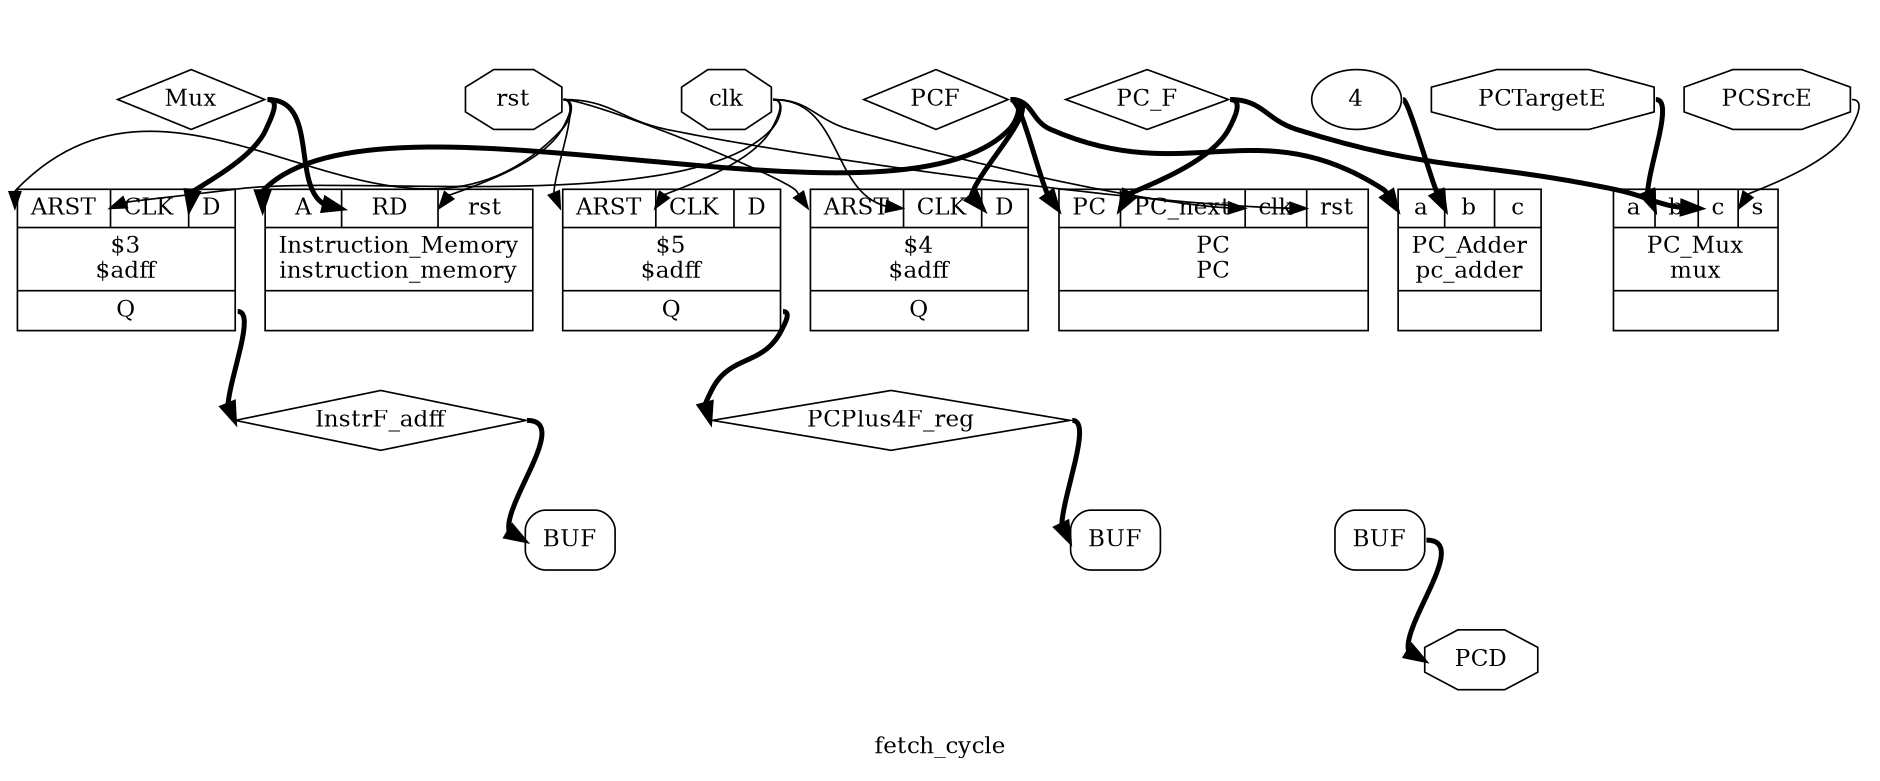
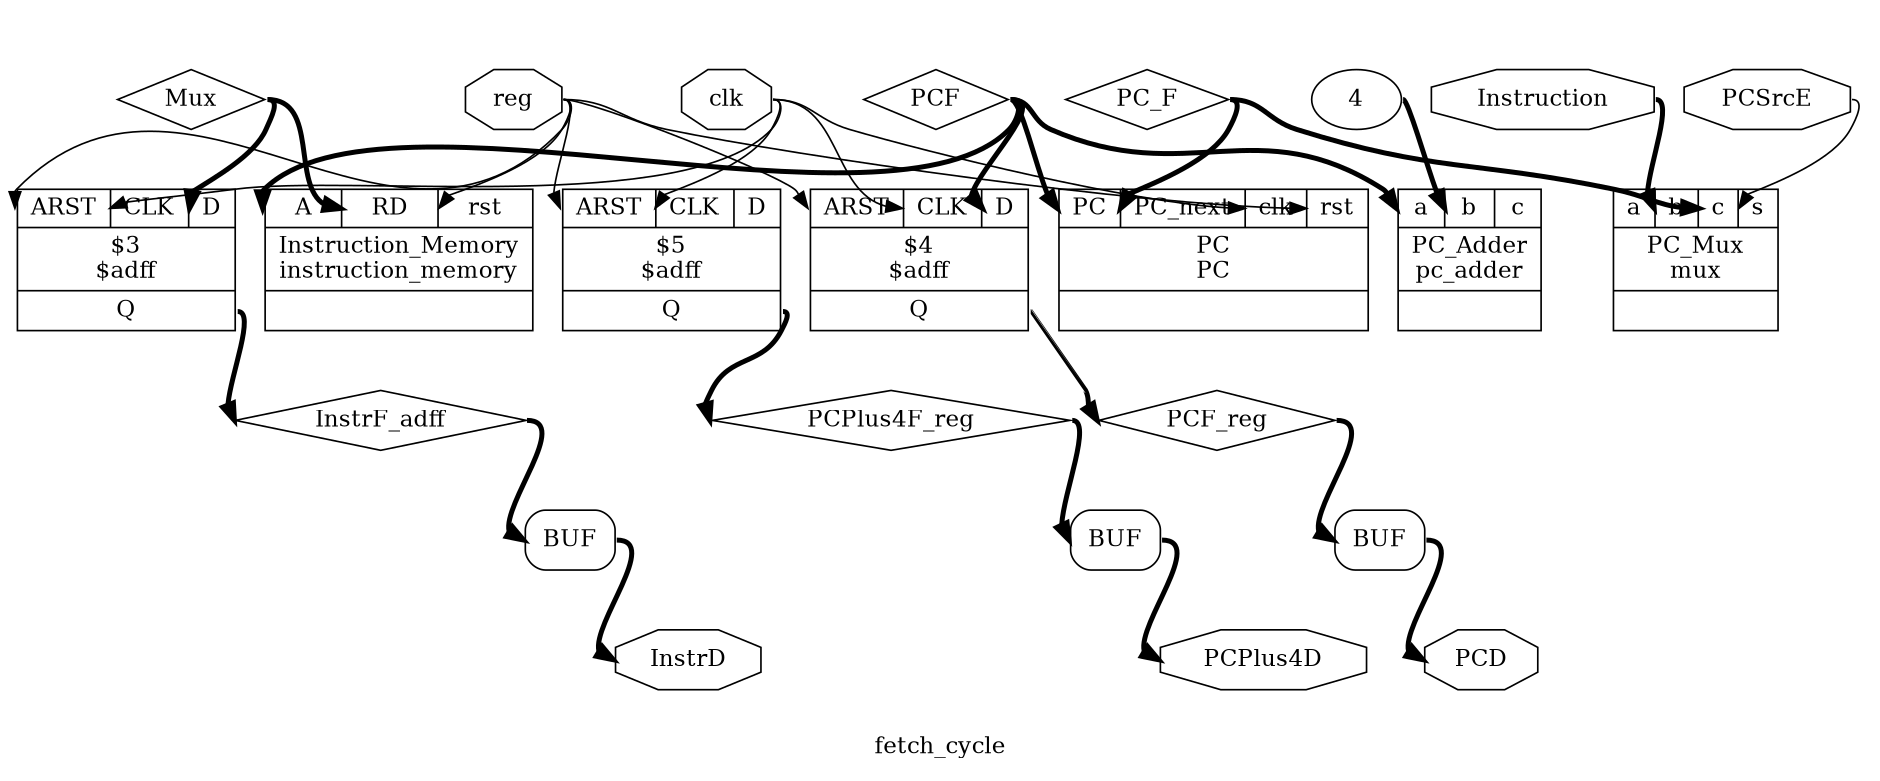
  digraph {
    label=fetch_cycle
    rankdir=TB
    remincross=true
    node [color=black fontcolor=black shape=octagon]
    edge [color=black headport=w style="setlinewidth(3)" tailport=e]
+   n1 [label=InstrD]
    n2 [label=Mux shape=diamond]
    n3 [label="{{<p15> ARST|<p16> CLK|<p17> D}|$3\n$adff|{<p18> Q}}" shape=record color="" fontcolor=""]
    n4 [label="{{<p22> A|<p23> RD|<p14> rst}|Instruction_Memory\ninstruction_memory|{}}" shape=record color="" fontcolor=""]
    n5 [label=InstrF_adff shape=diamond]
    n6 [label=BUF shape=box style=rounded color="" fontcolor=""]
    n7 [label=PCD]
    n8 [label=PCF shape=diamond]
    n9 [label="{{<p15> ARST|<p16> CLK|<p17> D}|$4\n$adff|{<p18> Q}}" shape=record color="" fontcolor=""]
    n10 [label="{{<p25> PC|<p26> PC_next|<p13> clk|<p14> rst}|PC\nPC|{}}" shape=record color="" fontcolor=""]
    n11 [label="{{<p27> a|<p28> b|<p29> c}|PC_Adder\npc_adder|{}}" shape=record color="" fontcolor=""]
+   n12 [label=PCF_reg shape=diamond]
    n13 [label=BUF shape=box style=rounded color="" fontcolor=""]
+   n14 [label=PCPlus4D]
    n15 [label="{{<p15> ARST|<p16> CLK|<p17> D}|$5\n$adff|{<p18> Q}}" shape=record color="" fontcolor=""]
    n16 [label=PCPlus4F_reg shape=diamond]
    n17 [label="{{<p27> a|<p28> b|<p29> c|<p31> s}|PC_Mux\nmux|{}}" shape=record color="" fontcolor=""]
    n18 [label=BUF shape=box style=rounded color="" fontcolor=""]
    n19 [label=PCSrcE]
-   n20 [label=PCTargetE]
+   n20 [label=Instruction]
    n21 [label=PC_F shape=diamond]
    n22 [label=clk]
-   n23 [label=rst]
+   n23 [label=reg]
    n24 [label=4 color="" fontcolor="" shape=""]
    n2 -> n3 [headport="p17:w"]
    n2 -> n4 [headport="p23:w"]
    n3 -> n5 [tailport="p18:e"]
    n5 -> n6 [headport="w:w"]
+   n6 -> n1 [tailport="e:e"]
    n8 -> n4 [headport="p22:w"]
    n8 -> n9 [headport="p17:w"]
    n8 -> n10 [headport="p25:w"]
    n8 -> n11 [headport="p27:w"]
+   n9 -> n12 [tailport="p18:e"]
+   n12 -> n13 [headport="w:w"]
    n13 -> n7 [tailport="e:e"]
    n15 -> n16 [tailport="p18:e"]
    n16 -> n18 [headport="w:w"]
+   n18 -> n14 [tailport="e:e"]
    n19 -> n17 [headport="p31:w" style=""]
    n20 -> n17 [headport="p28:w"]
    n21 -> n10 [headport="p26:w"]
    n21 -> n17 [headport="p29:w"]
    n22 -> n3 [headport="p16:w" style=""]
    n22 -> n9 [headport="p16:w" style=""]
    n22 -> n10 [headport="p13:w" style=""]
    n22 -> n15 [headport="p16:w" style=""]
    n23 -> n3 [headport="p15:w" style=""]
    n23 -> n4 [headport="p14:w" style=""]
    n23 -> n9 [headport="p15:w" style=""]
    n23 -> n10 [headport="p14:w" style=""]
    n23 -> n15 [headport="p15:w" style=""]
    n24 -> n11 [headport="p28:w"]
  }
